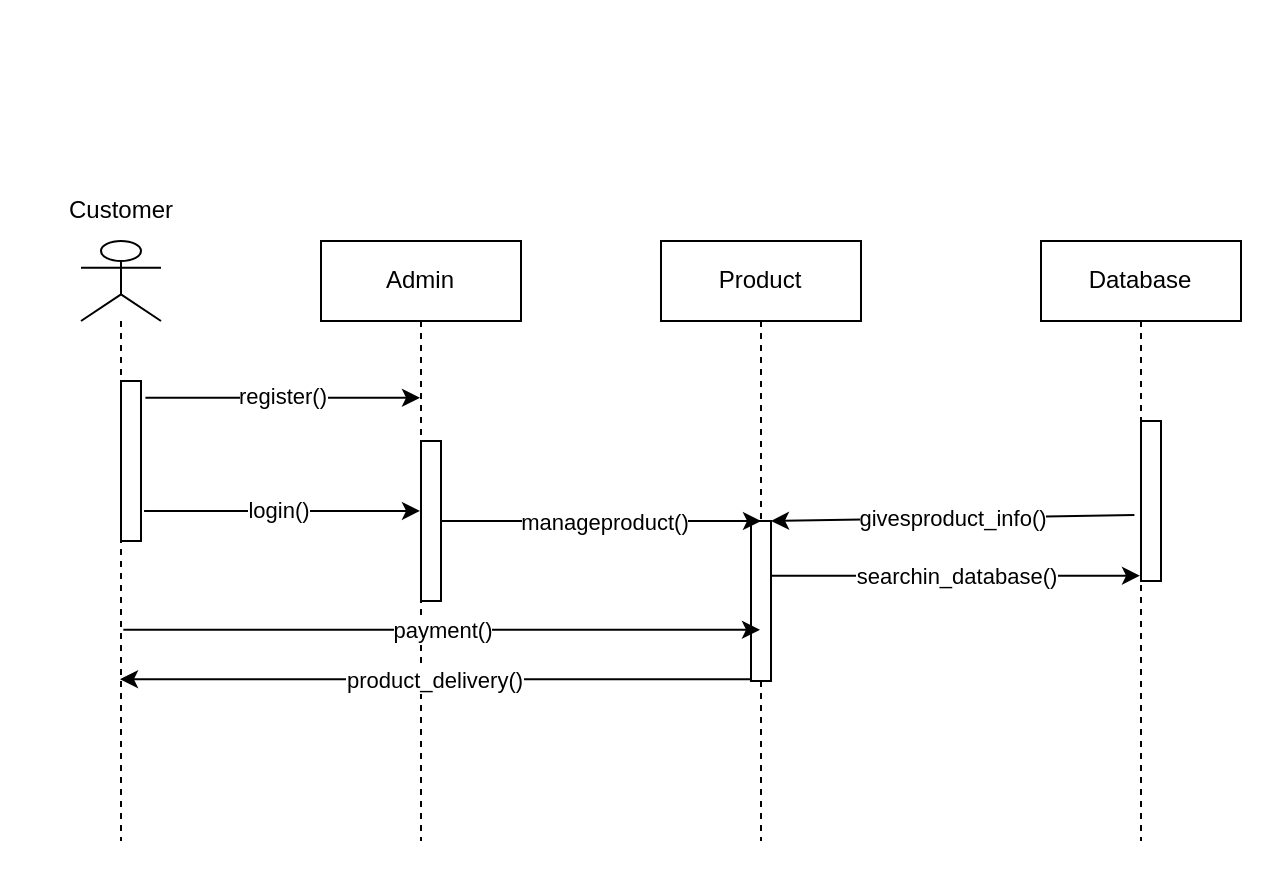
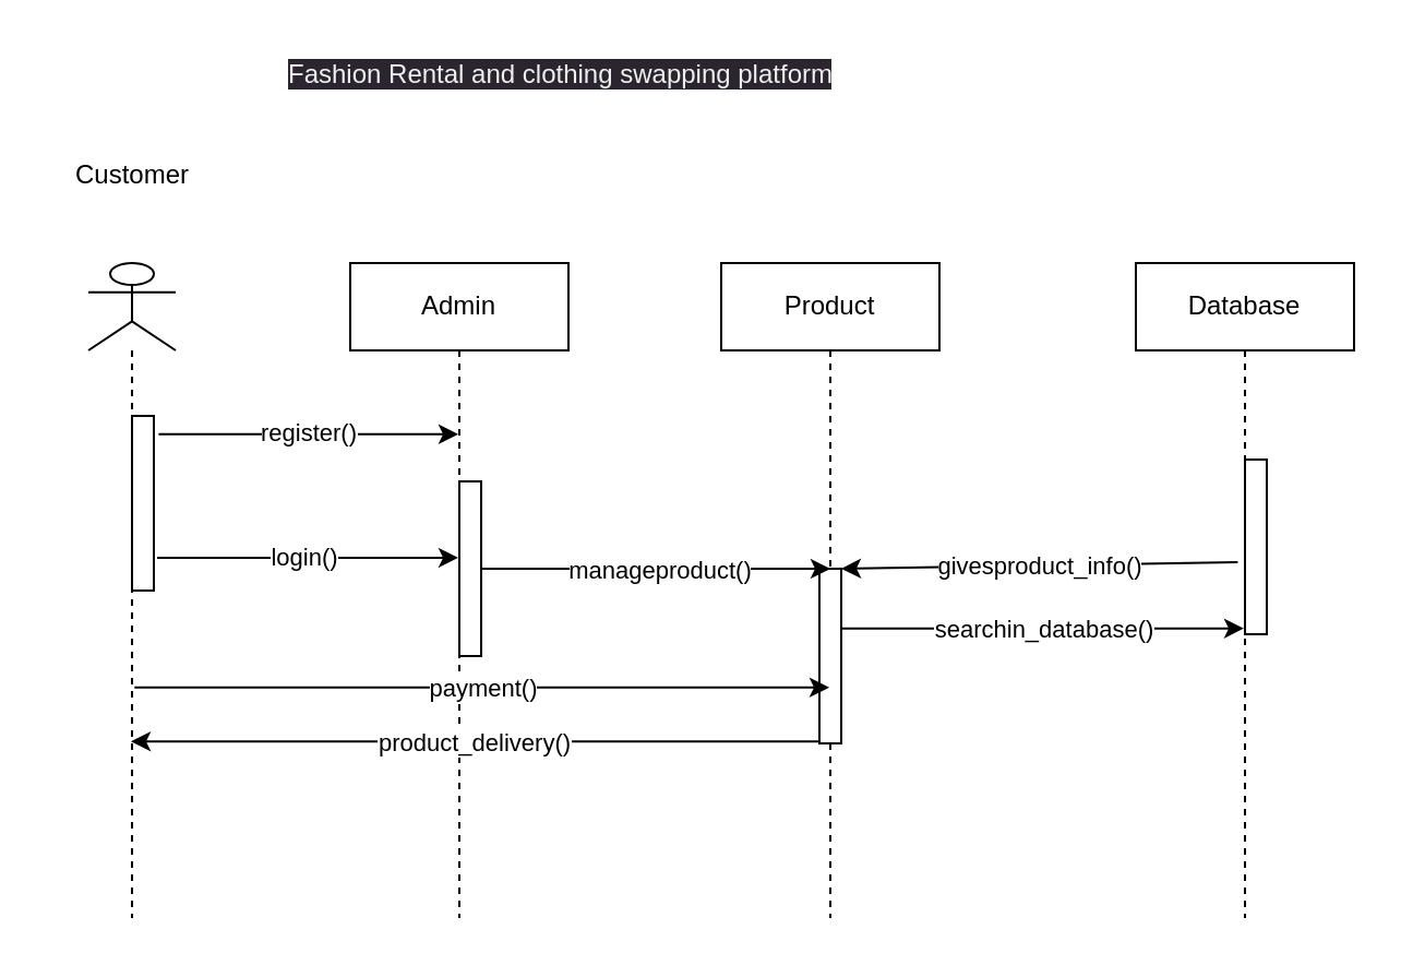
  <mxCell id="0" />
  <mxCell id="1" parent="0" />
  <mxCell id="2" value="Product" style="shape=umlLifeline;perimeter=lifelinePerimeter;whiteSpace=wrap;html=1;container=1;collapsible=0;recursiveResize=0;outlineConnect=0;" vertex="1" parent="1"><mxGeometry x="330" y="120" width="100" height="300" as="geometry" /></mxCell>
  <mxCell id="3" value="" style="html=1;points=[];perimeter=orthogonalPerimeter;" vertex="1" parent="2"><mxGeometry x="45" y="140" width="10" height="80" as="geometry" /></mxCell>
  <mxCell id="4" value="Database" style="shape=umlLifeline;perimeter=lifelinePerimeter;whiteSpace=wrap;html=1;container=1;collapsible=0;recursiveResize=0;outlineConnect=0;" vertex="1" parent="1"><mxGeometry x="520" y="120" width="100" height="300" as="geometry" /></mxCell>
  <mxCell id="5" value="" style="html=1;points=[];perimeter=orthogonalPerimeter;" vertex="1" parent="4"><mxGeometry x="50" y="90" width="10" height="80" as="geometry" /></mxCell>
  <mxCell id="6" value="Admin" style="shape=umlLifeline;perimeter=lifelinePerimeter;whiteSpace=wrap;html=1;container=1;collapsible=0;recursiveResize=0;outlineConnect=0;" vertex="1" parent="1"><mxGeometry x="160" y="120" width="100" height="300" as="geometry" /></mxCell>
  <mxCell id="7" value="" style="html=1;points=[];perimeter=orthogonalPerimeter;" vertex="1" parent="6"><mxGeometry x="50" y="100" width="10" height="80" as="geometry" /></mxCell>
  <mxCell id="8" value="" style="shape=umlLifeline;participant=umlActor;perimeter=lifelinePerimeter;whiteSpace=wrap;html=1;container=1;collapsible=0;recursiveResize=0;verticalAlign=top;spacingTop=36;outlineConnect=0;" vertex="1" parent="1"><mxGeometry x="40" y="120" width="40" height="300" as="geometry" /></mxCell>
  <mxCell id="9" value="" style="html=1;points=[];perimeter=orthogonalPerimeter;" vertex="1" parent="8"><mxGeometry x="20" y="70" width="10" height="80" as="geometry" /></mxCell>
- <mxCell id="10" value="Customer" style="text;html=1;align=center;verticalAlign=middle;resizable=0;points=[];autosize=1;strokeColor=none;fillColor=none;" vertex="1" parent="1"><mxGeometry x="20" y="90" width="80" height="30" as="geometry" /></mxCell>
+ <mxCell id="10" value="Customer" style="text;html=1;align=center;verticalAlign=middle;resizable=0;points=[];autosize=1;strokeColor=none;fillColor=none;" vertex="1" parent="1"><mxGeometry x="20" y="65" width="80" height="30" as="geometry" /></mxCell>
  <mxCell id="11" value="" style="endArrow=classic;html=1;exitX=1.152;exitY=0.812;exitDx=0;exitDy=0;exitPerimeter=0;" edge="1" parent="1" source="9" target="6"><mxGeometry relative="1" as="geometry"><mxPoint x="70" y="190" as="sourcePoint" /><mxPoint x="170" y="190" as="targetPoint" /></mxGeometry></mxCell>
  <mxCell id="12" value="login()" style="edgeLabel;resizable=0;html=1;align=center;verticalAlign=middle;" connectable="0" vertex="1" parent="11"><mxGeometry relative="1" as="geometry"><mxPoint x="-2" as="offset" /></mxGeometry></mxCell>
  <mxCell id="13" value="register()" style="endArrow=classic;html=1;exitX=1.221;exitY=0.105;exitDx=0;exitDy=0;exitPerimeter=0;" edge="1" parent="1" source="9" target="6"><mxGeometry relative="1" as="geometry"><mxPoint x="-20" y="240" as="sourcePoint" /><mxPoint x="80" y="240" as="targetPoint" /></mxGeometry></mxCell>
  <mxCell id="14" value="" style="endArrow=classic;html=1;entryX=0.5;entryY=0;entryDx=0;entryDy=0;entryPerimeter=0;" edge="1" parent="1" source="7" target="3"><mxGeometry relative="1" as="geometry"><mxPoint x="380" y="240" as="sourcePoint" /><mxPoint x="480" y="240" as="targetPoint" /></mxGeometry></mxCell>
  <mxCell id="15" value="manageproduct()" style="edgeLabel;resizable=0;html=1;align=center;verticalAlign=middle;" connectable="0" vertex="1" parent="14"><mxGeometry relative="1" as="geometry"><mxPoint x="1" as="offset" /></mxGeometry></mxCell>
  <mxCell id="16" value="" style="endArrow=classic;html=1;exitX=-0.331;exitY=0.588;exitDx=0;exitDy=0;exitPerimeter=0;" edge="1" parent="1" source="5" target="3"><mxGeometry relative="1" as="geometry"><mxPoint x="380" y="240" as="sourcePoint" /><mxPoint x="480" y="240" as="targetPoint" /></mxGeometry></mxCell>
  <mxCell id="17" value="givesproduct_info()" style="edgeLabel;resizable=0;html=1;align=center;verticalAlign=middle;" connectable="0" vertex="1" parent="16"><mxGeometry relative="1" as="geometry" /></mxCell>
  <mxCell id="18" value="" style="endArrow=classic;html=1;exitX=1.031;exitY=0.342;exitDx=0;exitDy=0;exitPerimeter=0;" edge="1" parent="1" source="3" target="4"><mxGeometry relative="1" as="geometry"><mxPoint x="490" y="340" as="sourcePoint" /><mxPoint x="480" y="240" as="targetPoint" /></mxGeometry></mxCell>
  <mxCell id="19" value="searchin_database()" style="edgeLabel;resizable=0;html=1;align=center;verticalAlign=middle;" connectable="0" vertex="1" parent="18"><mxGeometry relative="1" as="geometry" /></mxCell>
  <mxCell id="20" value="" style="endArrow=classic;html=1;exitX=-0.003;exitY=0.989;exitDx=0;exitDy=0;exitPerimeter=0;" edge="1" parent="1" source="3" target="8"><mxGeometry relative="1" as="geometry"><mxPoint x="210" y="240" as="sourcePoint" /><mxPoint x="310" y="240" as="targetPoint" /></mxGeometry></mxCell>
  <mxCell id="21" value="product_delivery()" style="edgeLabel;resizable=0;html=1;align=center;verticalAlign=middle;" connectable="0" vertex="1" parent="20"><mxGeometry relative="1" as="geometry" /></mxCell>
  <mxCell id="22" value="" style="endArrow=classic;html=1;exitX=0.529;exitY=0.648;exitDx=0;exitDy=0;exitPerimeter=0;" edge="1" parent="1" source="8" target="2"><mxGeometry relative="1" as="geometry"><mxPoint x="210" y="240" as="sourcePoint" /><mxPoint x="310" y="240" as="targetPoint" /></mxGeometry></mxCell>
  <mxCell id="23" value="payment()" style="edgeLabel;resizable=0;html=1;align=center;verticalAlign=middle;" connectable="0" vertex="1" parent="22"><mxGeometry relative="1" as="geometry" /></mxCell>
+ <mxCell id="24" value="&lt;span style=&quot;color: rgb(240, 240, 240); font-family: Helvetica; font-size: 12px; font-style: normal; font-variant-ligatures: normal; font-variant-caps: normal; font-weight: 400; letter-spacing: normal; orphans: 2; text-align: center; text-indent: 0px; text-transform: none; widows: 2; word-spacing: 0px; -webkit-text-stroke-width: 0px; background-color: rgb(42, 37, 47); text-decoration-thickness: initial; text-decoration-style: initial; text-decoration-color: initial; float: none; display: inline !important;&quot;&gt;Fashion Rental and clothing swapping platform&lt;/span&gt;" style="text;whiteSpace=wrap;html=1;" vertex="1" parent="1"><mxGeometry x="130" y="20" width="280" height="40" as="geometry" /></mxCell>
